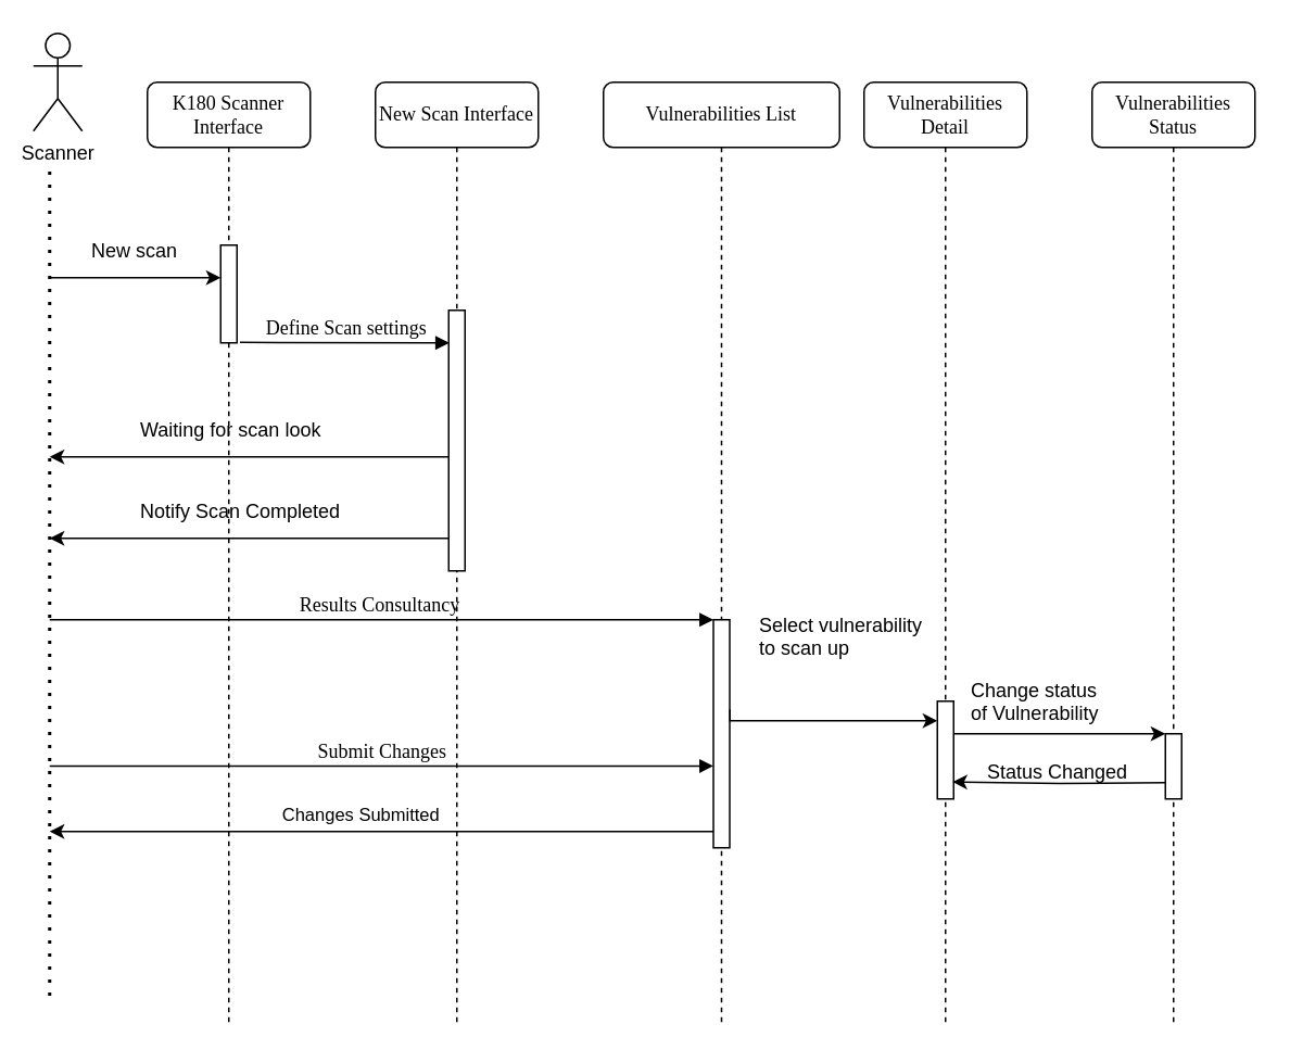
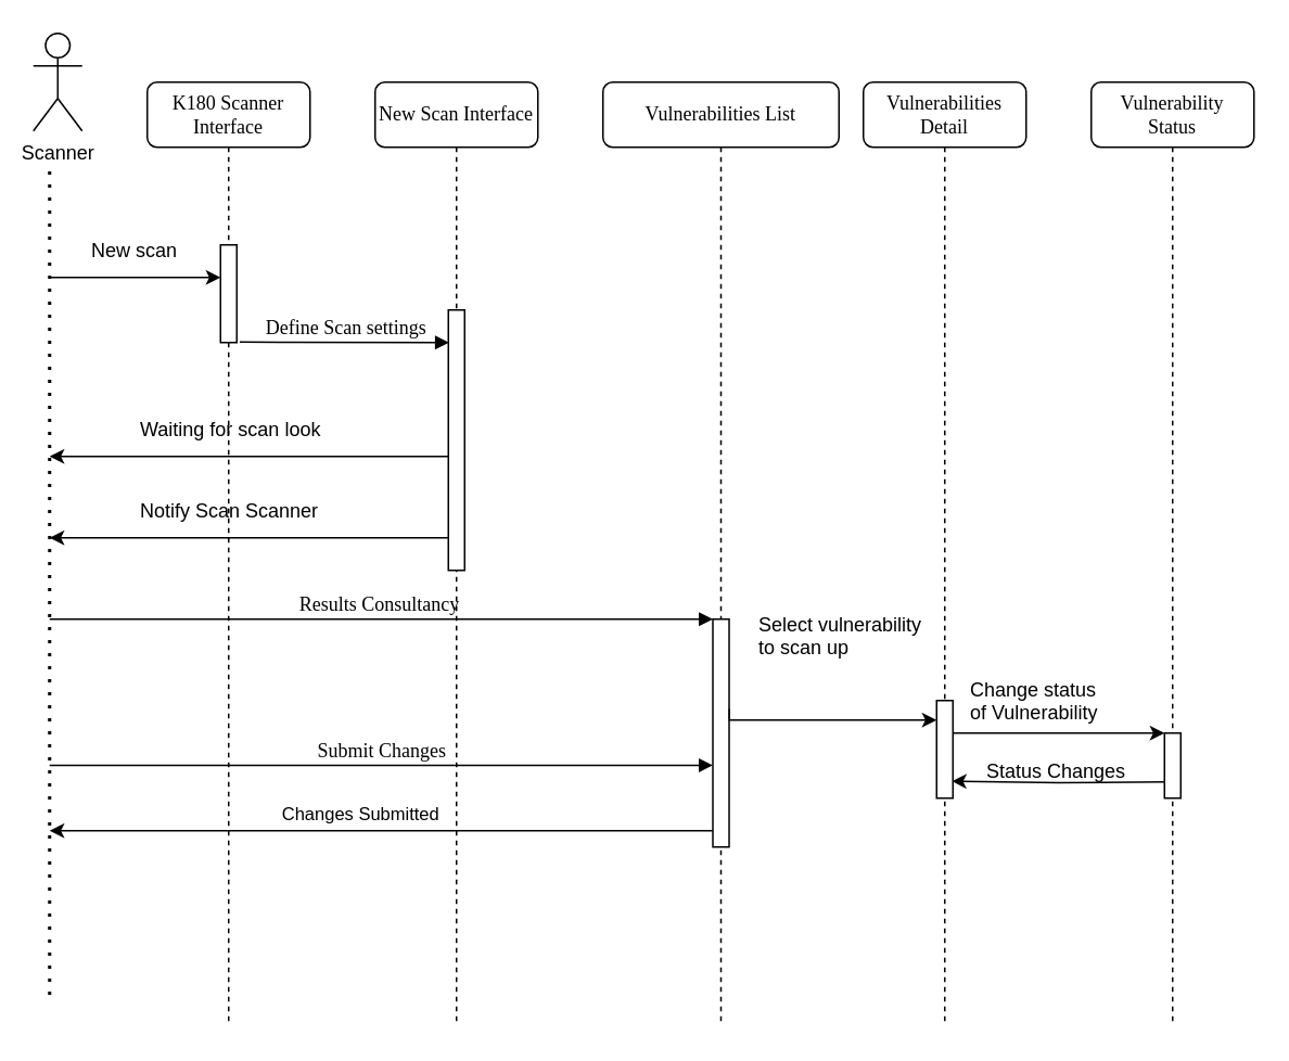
  <mxCell id="0" />
  <mxCell id="1" parent="0" />
  <mxCell id="2" value="New Scan Interface" style="shape=umlLifeline;perimeter=lifelinePerimeter;whiteSpace=wrap;html=1;container=1;collapsible=0;recursiveResize=0;outlineConnect=0;rounded=1;shadow=0;comic=0;labelBackgroundColor=none;strokeWidth=1;fontFamily=Verdana;fontSize=12;align=center;" parent="1" vertex="1"><mxGeometry x="230" y="50" width="100" height="580" as="geometry" /></mxCell>
  <mxCell id="3" value="" style="edgeStyle=orthogonalEdgeStyle;rounded=0;orthogonalLoop=1;jettySize=auto;html=1;" edge="1" parent="2" source="4"><mxGeometry relative="1" as="geometry"><mxPoint x="-200" y="230" as="targetPoint" /><Array as="points"><mxPoint x="-200" y="230" /></Array></mxGeometry></mxCell>
  <mxCell id="4" value="" style="html=1;points=[];perimeter=orthogonalPerimeter;rounded=0;shadow=0;comic=0;labelBackgroundColor=none;strokeWidth=1;fontFamily=Verdana;fontSize=12;align=center;" parent="2" vertex="1"><mxGeometry x="45" y="140" width="10" height="160" as="geometry" /></mxCell>
  <mxCell id="5" value="Vulnerabilities List" style="shape=umlLifeline;perimeter=lifelinePerimeter;whiteSpace=wrap;html=1;container=1;collapsible=0;recursiveResize=0;outlineConnect=0;rounded=1;shadow=0;comic=0;labelBackgroundColor=none;strokeWidth=1;fontFamily=Verdana;fontSize=12;align=center;" parent="1" vertex="1"><mxGeometry x="370" y="50" width="145" height="580" as="geometry" /></mxCell>
  <mxCell id="6" value="" style="html=1;points=[];perimeter=orthogonalPerimeter;rounded=0;shadow=0;comic=0;labelBackgroundColor=none;strokeWidth=1;fontFamily=Verdana;fontSize=12;align=center;" parent="5" vertex="1"><mxGeometry x="67.5" y="330" width="10" height="140" as="geometry" /></mxCell>
  <mxCell id="7" value="Vulnerabilities Detail" style="shape=umlLifeline;perimeter=lifelinePerimeter;whiteSpace=wrap;html=1;container=1;collapsible=0;recursiveResize=0;outlineConnect=0;rounded=1;shadow=0;comic=0;labelBackgroundColor=none;strokeWidth=1;fontFamily=Verdana;fontSize=12;align=center;" parent="1" vertex="1"><mxGeometry x="530" y="50" width="100" height="580" as="geometry" /></mxCell>
- <mxCell id="8" value="Vulnerabilities&lt;br&gt;Status" style="shape=umlLifeline;perimeter=lifelinePerimeter;whiteSpace=wrap;html=1;container=1;collapsible=0;recursiveResize=0;outlineConnect=0;rounded=1;shadow=0;comic=0;labelBackgroundColor=none;strokeWidth=1;fontFamily=Verdana;fontSize=12;align=center;" parent="1" vertex="1"><mxGeometry x="670" y="50" width="100" height="580" as="geometry" /></mxCell>
+ <mxCell id="8" value="Vulnerability&lt;br&gt;Status" style="shape=umlLifeline;perimeter=lifelinePerimeter;whiteSpace=wrap;html=1;container=1;collapsible=0;recursiveResize=0;outlineConnect=0;rounded=1;shadow=0;comic=0;labelBackgroundColor=none;strokeWidth=1;fontFamily=Verdana;fontSize=12;align=center;" parent="1" vertex="1"><mxGeometry x="670" y="50" width="100" height="580" as="geometry" /></mxCell>
  <mxCell id="9" value="" style="html=1;points=[];perimeter=orthogonalPerimeter;rounded=0;shadow=0;comic=0;labelBackgroundColor=none;strokeWidth=1;fontFamily=Verdana;fontSize=12;align=center;" vertex="1" parent="8"><mxGeometry x="45" y="400" width="10" height="40" as="geometry" /></mxCell>
  <mxCell id="10" value="K180 Scanner Interface" style="shape=umlLifeline;perimeter=lifelinePerimeter;whiteSpace=wrap;html=1;container=1;collapsible=0;recursiveResize=0;outlineConnect=0;rounded=1;shadow=0;comic=0;labelBackgroundColor=none;strokeWidth=1;fontFamily=Verdana;fontSize=12;align=center;" parent="1" vertex="1"><mxGeometry x="90" y="50" width="100" height="580" as="geometry" /></mxCell>
  <mxCell id="11" value="" style="html=1;points=[];perimeter=orthogonalPerimeter;rounded=0;shadow=0;comic=0;labelBackgroundColor=none;strokeWidth=1;fontFamily=Verdana;fontSize=12;align=center;" parent="10" vertex="1"><mxGeometry x="45" y="100" width="10" height="60" as="geometry" /></mxCell>
  <mxCell id="12" value="" style="edgeStyle=orthogonalEdgeStyle;rounded=0;orthogonalLoop=1;jettySize=auto;html=1;" edge="1" parent="1" source="13" target="9"><mxGeometry relative="1" as="geometry"><Array as="points"><mxPoint x="690" y="450" /><mxPoint x="690" y="450" /></Array></mxGeometry></mxCell>
  <mxCell id="13" value="" style="html=1;points=[];perimeter=orthogonalPerimeter;rounded=0;shadow=0;comic=0;labelBackgroundColor=none;strokeWidth=1;fontFamily=Verdana;fontSize=12;align=center;" parent="1" vertex="1"><mxGeometry x="575" y="430" width="10" height="60" as="geometry" /></mxCell>
  <mxCell id="14" value="Define Scan settings" style="html=1;verticalAlign=bottom;endArrow=block;labelBackgroundColor=none;fontFamily=Verdana;fontSize=12;edgeStyle=elbowEdgeStyle;elbow=vertical;exitX=1.182;exitY=0.995;exitDx=0;exitDy=0;exitPerimeter=0;entryX=0.038;entryY=0.128;entryDx=0;entryDy=0;entryPerimeter=0;" parent="1" source="11" target="4" edge="1"><mxGeometry relative="1" as="geometry"><mxPoint x="30" y="240" as="sourcePoint" /><mxPoint x="270" y="210" as="targetPoint" /><Array as="points"><mxPoint x="270" y="210" /></Array></mxGeometry></mxCell>
  <mxCell id="15" value="Results Consultancy&amp;nbsp;" style="html=1;verticalAlign=bottom;endArrow=block;entryX=0;entryY=0;labelBackgroundColor=none;fontFamily=Verdana;fontSize=12;edgeStyle=elbowEdgeStyle;elbow=vertical;" parent="1" target="6" edge="1"><mxGeometry relative="1" as="geometry"><mxPoint x="30" y="380" as="sourcePoint" /><Array as="points"><mxPoint x="230" y="380" /></Array></mxGeometry></mxCell>
  <mxCell id="16" value="Scanner" style="shape=umlActor;verticalLabelPosition=bottom;verticalAlign=top;html=1;outlineConnect=0;" vertex="1" parent="1"><mxGeometry x="20" y="20" width="30" height="60" as="geometry" /></mxCell>
  <mxCell id="17" value="" style="endArrow=none;dashed=1;html=1;dashPattern=1 3;strokeWidth=2;" edge="1" parent="1"><mxGeometry width="50" height="50" relative="1" as="geometry"><mxPoint x="30" y="610.8" as="sourcePoint" /><mxPoint x="30" y="100" as="targetPoint" /></mxGeometry></mxCell>
  <mxCell id="18" value="Changes Submitted" style="edgeLabel;html=1;align=center;verticalAlign=middle;resizable=0;points=[];" vertex="1" connectable="0" parent="17"><mxGeometry x="-0.436" y="2" relative="1" as="geometry"><mxPoint x="192" y="33" as="offset" /></mxGeometry></mxCell>
  <mxCell id="19" value="" style="edgeStyle=orthogonalEdgeStyle;rounded=0;orthogonalLoop=1;jettySize=auto;html=1;" edge="1" parent="1"><mxGeometry relative="1" as="geometry"><mxPoint x="30" y="170" as="sourcePoint" /><mxPoint x="135" y="170" as="targetPoint" /><Array as="points"><mxPoint x="135" y="170" /></Array></mxGeometry></mxCell>
  <mxCell id="20" value="New scan&#10;" style="text;strokeColor=none;fillColor=none;align=left;verticalAlign=top;spacingLeft=4;spacingRight=4;overflow=hidden;rotatable=0;points=[[0,0.5],[1,0.5]];portConstraint=eastwest;" vertex="1" parent="1"><mxGeometry x="50" y="140" width="70" height="26" as="geometry" /></mxCell>
  <mxCell id="21" value="Waiting for scan look" style="text;strokeColor=none;fillColor=none;align=left;verticalAlign=top;spacingLeft=4;spacingRight=4;overflow=hidden;rotatable=0;points=[[0,0.5],[1,0.5]];portConstraint=eastwest;" vertex="1" parent="1"><mxGeometry x="80" y="250" width="140" height="26" as="geometry" /></mxCell>
  <mxCell id="22" value="" style="edgeStyle=orthogonalEdgeStyle;rounded=0;orthogonalLoop=1;jettySize=auto;html=1;" edge="1" parent="1" source="4"><mxGeometry relative="1" as="geometry"><mxPoint x="30" y="330" as="targetPoint" /><Array as="points"><mxPoint x="30" y="330" /></Array></mxGeometry></mxCell>
- <mxCell id="23" value="Notify Scan Completed" style="text;strokeColor=none;fillColor=none;align=left;verticalAlign=top;spacingLeft=4;spacingRight=4;overflow=hidden;rotatable=0;points=[[0,0.5],[1,0.5]];portConstraint=eastwest;" vertex="1" parent="1"><mxGeometry x="80" y="300" width="140" height="26" as="geometry" /></mxCell>
+ <mxCell id="23" value="Notify Scan Scanner" style="text;strokeColor=none;fillColor=none;align=left;verticalAlign=top;spacingLeft=4;spacingRight=4;overflow=hidden;rotatable=0;points=[[0,0.5],[1,0.5]];portConstraint=eastwest;" vertex="1" parent="1"><mxGeometry x="80" y="300" width="140" height="26" as="geometry" /></mxCell>
  <mxCell id="24" value="" style="edgeStyle=orthogonalEdgeStyle;rounded=0;orthogonalLoop=1;jettySize=auto;html=1;exitX=1.016;exitY=0.394;exitDx=0;exitDy=0;exitPerimeter=0;" edge="1" parent="1" source="6"><mxGeometry relative="1" as="geometry"><mxPoint x="450" y="416" as="sourcePoint" /><mxPoint x="575" y="442" as="targetPoint" /><Array as="points"><mxPoint x="448" y="442" /></Array></mxGeometry></mxCell>
  <mxCell id="25" value="Select vulnerability&#10;to scan up" style="text;strokeColor=none;fillColor=none;align=left;verticalAlign=top;spacingLeft=4;spacingRight=4;overflow=hidden;rotatable=0;points=[[0,0.5],[1,0.5]];portConstraint=eastwest;" vertex="1" parent="1"><mxGeometry x="460" y="370" width="120" height="40" as="geometry" /></mxCell>
  <mxCell id="26" value="Change status &#10;of Vulnerability" style="text;strokeColor=none;fillColor=none;align=left;verticalAlign=top;spacingLeft=4;spacingRight=4;overflow=hidden;rotatable=0;points=[[0,0.5],[1,0.5]];portConstraint=eastwest;" vertex="1" parent="1"><mxGeometry x="590" y="410" width="120" height="40" as="geometry" /></mxCell>
  <mxCell id="27" value="" style="edgeStyle=orthogonalEdgeStyle;rounded=0;orthogonalLoop=1;jettySize=auto;html=1;entryX=0.934;entryY=0.826;entryDx=0;entryDy=0;entryPerimeter=0;" edge="1" parent="1" target="13"><mxGeometry relative="1" as="geometry"><mxPoint x="715" y="480" as="sourcePoint" /><Array as="points" /></mxGeometry></mxCell>
- <mxCell id="28" value="Status Changed" style="text;strokeColor=none;fillColor=none;align=left;verticalAlign=top;spacingLeft=4;spacingRight=4;overflow=hidden;rotatable=0;points=[[0,0.5],[1,0.5]];portConstraint=eastwest;" vertex="1" parent="1"><mxGeometry x="600" y="460" width="120" height="20" as="geometry" /></mxCell>
+ <mxCell id="28" value="Status Changes" style="text;strokeColor=none;fillColor=none;align=left;verticalAlign=top;spacingLeft=4;spacingRight=4;overflow=hidden;rotatable=0;points=[[0,0.5],[1,0.5]];portConstraint=eastwest;" vertex="1" parent="1"><mxGeometry x="600" y="460" width="120" height="20" as="geometry" /></mxCell>
  <mxCell id="29" value="" style="edgeStyle=orthogonalEdgeStyle;rounded=0;orthogonalLoop=1;jettySize=auto;html=1;" edge="1" parent="1" source="6"><mxGeometry relative="1" as="geometry"><mxPoint x="30" y="510" as="targetPoint" /><Array as="points"><mxPoint x="30" y="510" /></Array></mxGeometry></mxCell>
  <mxCell id="30" value="Submit Changes" style="html=1;verticalAlign=bottom;endArrow=block;entryX=0;entryY=0;labelBackgroundColor=none;fontFamily=Verdana;fontSize=12;edgeStyle=elbowEdgeStyle;elbow=vertical;" edge="1" parent="1"><mxGeometry relative="1" as="geometry"><mxPoint x="30" y="469.8" as="sourcePoint" /><mxPoint x="437.5" y="469.8" as="targetPoint" /><Array as="points"><mxPoint x="230" y="469.8" /></Array></mxGeometry></mxCell>
